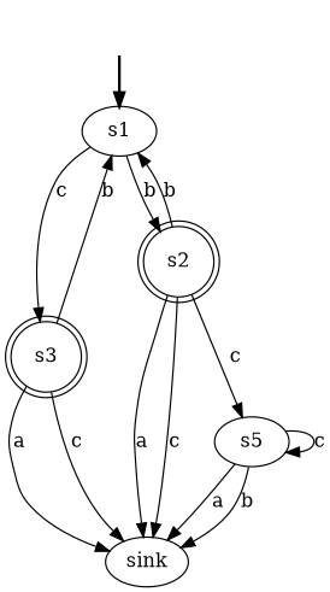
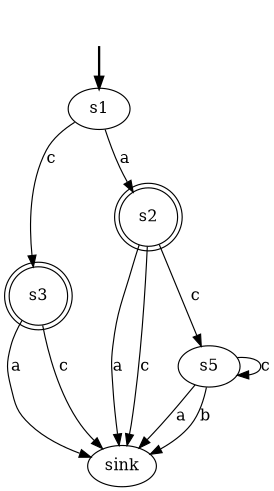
  digraph {
    fake [style=invisible]
    s1 [root=true]
    s3 [shape=doublecircle]
    s2 [shape=doublecircle]
    sink
    s5
    fake -> s1 [style=bold]
    s1 -> s3 [label=c]
-   s1 -> s2 [label=b]
-   s3 -> s1 [label=b]
+   s1 -> s2 [label=a]
    s3 -> sink [label=a]
    s3 -> sink [label=c]
-   s2 -> s1 [label=b]
    s2 -> sink [label=a]
    s2 -> sink [label=c]
    s2 -> s5 [label=c]
    s5 -> sink [label=a]
    s5 -> sink [label=b]
    s5 -> s5 [label=c]
  }
